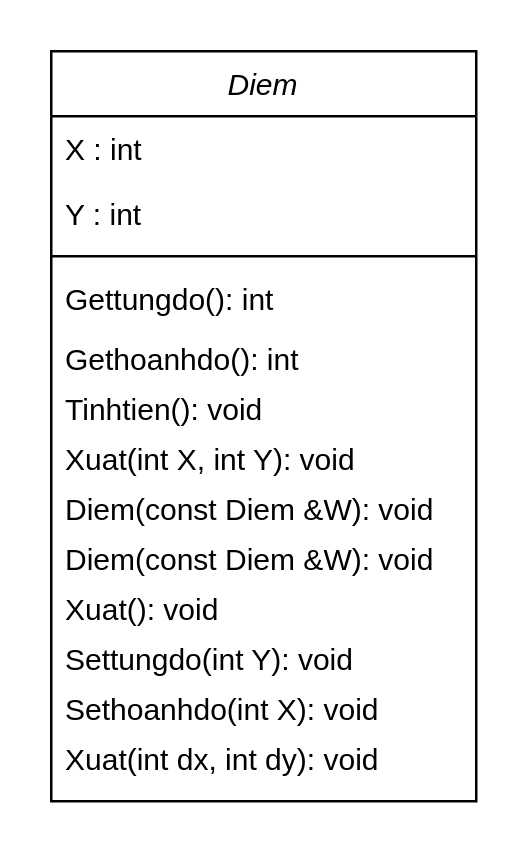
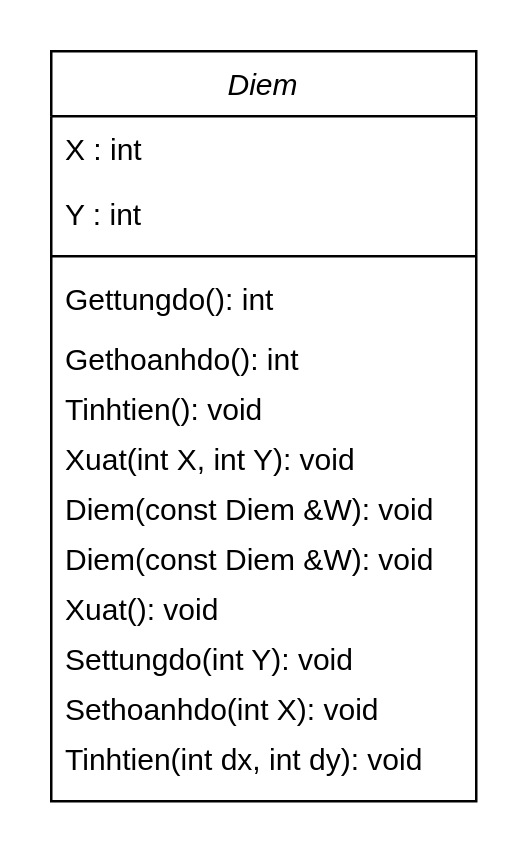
  <mxCell id="0" />
  <mxCell id="1" parent="0" />
  <mxCell id="2" value="Diem" style="swimlane;fontStyle=2;align=center;verticalAlign=top;childLayout=stackLayout;horizontal=1;startSize=26;horizontalStack=0;resizeParent=1;resizeLast=0;collapsible=1;marginBottom=0;rounded=0;shadow=0;strokeWidth=1;" vertex="1" parent="1"><mxGeometry x="20" y="20" width="170" height="300" as="geometry"><mxRectangle x="230" y="130" width="160" height="26" as="alternateBounds" /></mxGeometry></mxCell>
  <mxCell id="3" value="X : int" style="text;align=left;verticalAlign=top;spacingLeft=4;spacingRight=4;overflow=hidden;rotatable=0;points=[[0,0.5],[1,0.5]];portConstraint=eastwest;" vertex="1" parent="2"><mxGeometry y="26" width="170" height="26" as="geometry" /></mxCell>
  <mxCell id="4" value="Y : int" style="text;align=left;verticalAlign=top;spacingLeft=4;spacingRight=4;overflow=hidden;rotatable=0;points=[[0,0.5],[1,0.5]];portConstraint=eastwest;rounded=0;shadow=0;html=0;" vertex="1" parent="2"><mxGeometry y="52" width="170" height="26" as="geometry" /></mxCell>
  <mxCell id="5" value="" style="line;html=1;strokeWidth=1;align=left;verticalAlign=middle;spacingTop=-1;spacingLeft=3;spacingRight=3;rotatable=0;labelPosition=right;points=[];portConstraint=eastwest;" vertex="1" parent="2"><mxGeometry y="78" width="170" height="8" as="geometry" /></mxCell>
  <mxCell id="6" value="Gettungdo(): int" style="text;align=left;verticalAlign=top;spacingLeft=4;spacingRight=4;overflow=hidden;rotatable=0;points=[[0,0.5],[1,0.5]];portConstraint=eastwest;rounded=0;shadow=0;html=0;" vertex="1" parent="2"><mxGeometry y="86" width="170" height="24" as="geometry" /></mxCell>
  <mxCell id="7" value="Gethoanhdo(): int" style="text;align=left;verticalAlign=top;spacingLeft=4;spacingRight=4;overflow=hidden;rotatable=0;points=[[0,0.5],[1,0.5]];portConstraint=eastwest;" vertex="1" parent="2"><mxGeometry y="110" width="170" height="20" as="geometry" /></mxCell>
  <mxCell id="8" value="Tinhtien(): void" style="text;align=left;verticalAlign=top;spacingLeft=4;spacingRight=4;overflow=hidden;rotatable=0;points=[[0,0.5],[1,0.5]];portConstraint=eastwest;" vertex="1" parent="2"><mxGeometry y="130" width="170" height="20" as="geometry" /></mxCell>
  <mxCell id="9" value="Xuat(int X, int Y): void" style="text;align=left;verticalAlign=top;spacingLeft=4;spacingRight=4;overflow=hidden;rotatable=0;points=[[0,0.5],[1,0.5]];portConstraint=eastwest;" vertex="1" parent="2"><mxGeometry y="150" width="170" height="20" as="geometry" /></mxCell>
  <mxCell id="10" value="Diem(const Diem &amp;W): void" style="text;align=left;verticalAlign=top;spacingLeft=4;spacingRight=4;overflow=hidden;rotatable=0;points=[[0,0.5],[1,0.5]];portConstraint=eastwest;" vertex="1" parent="2"><mxGeometry y="170" width="170" height="20" as="geometry" /></mxCell>
  <mxCell id="11" value="Diem(const Diem &amp;W): void" style="text;align=left;verticalAlign=top;spacingLeft=4;spacingRight=4;overflow=hidden;rotatable=0;points=[[0,0.5],[1,0.5]];portConstraint=eastwest;" vertex="1" parent="2"><mxGeometry y="190" width="170" height="20" as="geometry" /></mxCell>
  <mxCell id="12" value="Xuat(): void" style="text;align=left;verticalAlign=top;spacingLeft=4;spacingRight=4;overflow=hidden;rotatable=0;points=[[0,0.5],[1,0.5]];portConstraint=eastwest;" vertex="1" parent="2"><mxGeometry y="210" width="170" height="20" as="geometry" /></mxCell>
  <mxCell id="13" value="Settungdo(int Y): void" style="text;align=left;verticalAlign=top;spacingLeft=4;spacingRight=4;overflow=hidden;rotatable=0;points=[[0,0.5],[1,0.5]];portConstraint=eastwest;" vertex="1" parent="2"><mxGeometry y="230" width="170" height="20" as="geometry" /></mxCell>
  <mxCell id="14" value="Sethoanhdo(int X): void" style="text;align=left;verticalAlign=top;spacingLeft=4;spacingRight=4;overflow=hidden;rotatable=0;points=[[0,0.5],[1,0.5]];portConstraint=eastwest;" vertex="1" parent="2"><mxGeometry y="250" width="170" height="20" as="geometry" /></mxCell>
- <mxCell id="15" value="Xuat(int dx, int dy): void" style="text;align=left;verticalAlign=top;spacingLeft=4;spacingRight=4;overflow=hidden;rotatable=0;points=[[0,0.5],[1,0.5]];portConstraint=eastwest;" vertex="1" parent="2"><mxGeometry y="270" width="170" height="20" as="geometry" /></mxCell>
+ <mxCell id="15" value="Tinhtien(int dx, int dy): void" style="text;align=left;verticalAlign=top;spacingLeft=4;spacingRight=4;overflow=hidden;rotatable=0;points=[[0,0.5],[1,0.5]];portConstraint=eastwest;" vertex="1" parent="2"><mxGeometry y="270" width="170" height="20" as="geometry" /></mxCell>
